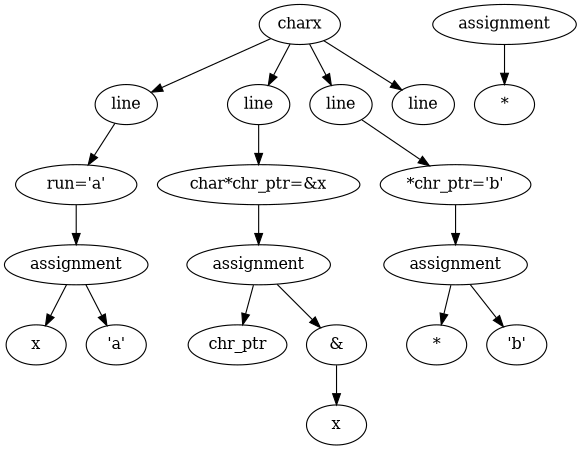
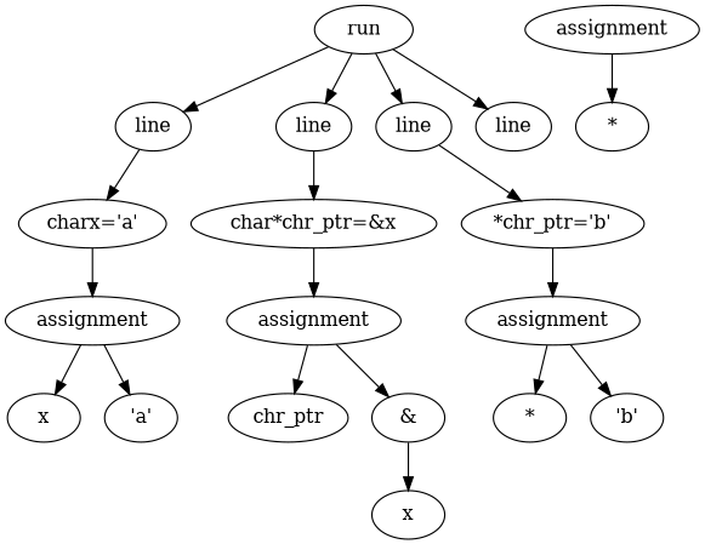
  digraph {
-   n1 [label=charx]
+   n1 [label=run]
    n2 [label=line]
    n3 [label=line]
    n4 [label=line]
    n5 [label=line]
-   n6 [label="run='a'"]
+   n6 [label="charx='a'"]
    n7 [label="char*chr_ptr=&x"]
    n8 [label="*chr_ptr='b'"]
    n9 [label=assignment]
    n10 [label=x]
    n11 [label="'a'"]
    n12 [label=assignment]
    n13 [label=chr_ptr]
    n14 [label="&"]
    n15 [label=x]
    n16 [label=assignment]
    n17 [label="*"]
    n18 [label="'b'"]
    n19 [label=assignment]
    n20 [label="*"]
    n1 -> n2
    n1 -> n3
    n1 -> n4
    n1 -> n5
    n2 -> n6
    n3 -> n7
    n4 -> n8
    n6 -> n9
    n7 -> n12
    n8 -> n16
    n9 -> n10
    n9 -> n11
    n12 -> n13
    n12 -> n14
    n14 -> n15
    n16 -> n17
    n16 -> n18
    n19 -> n20
  }
